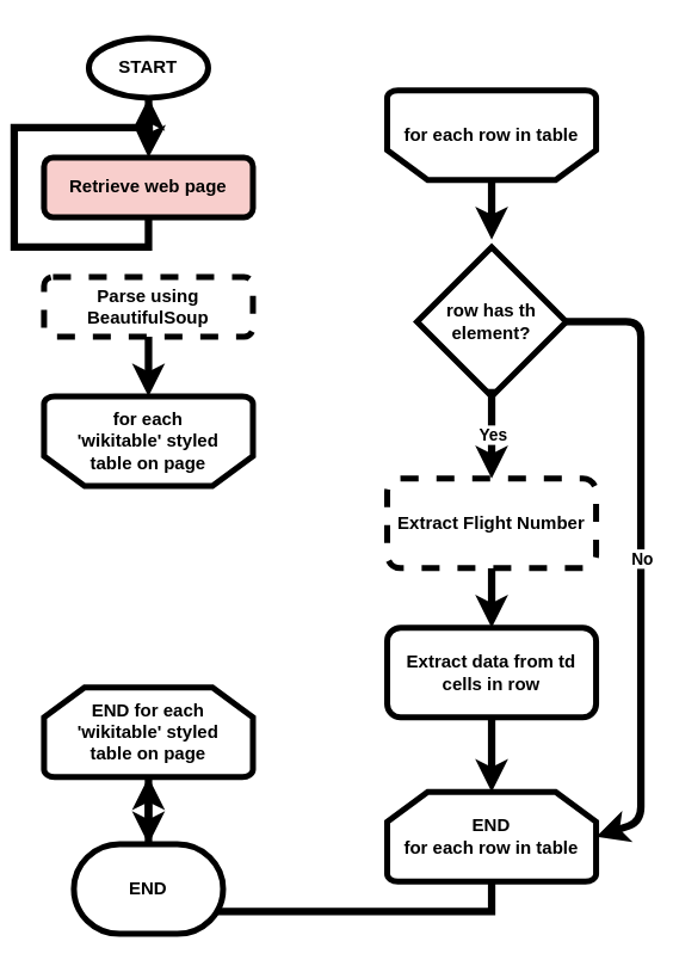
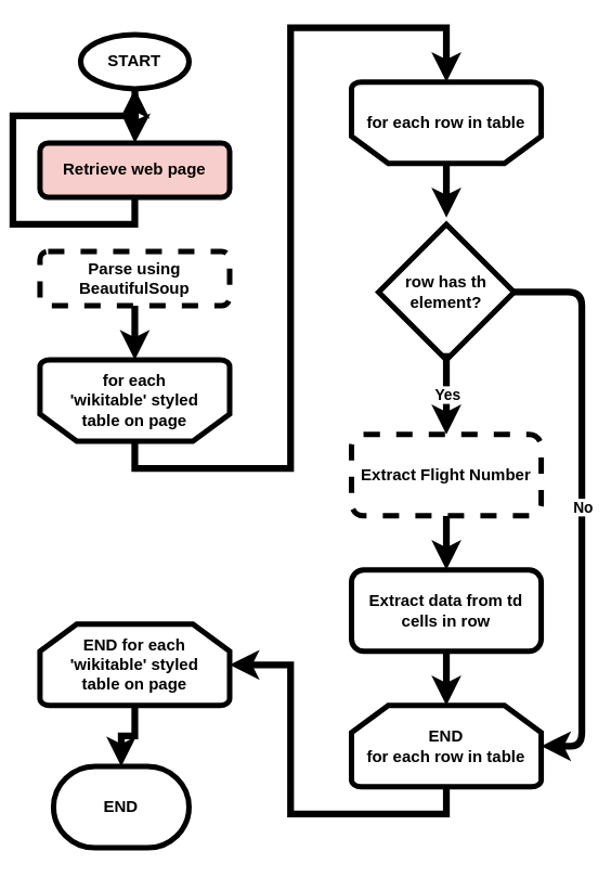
  <mxCell id="0" />
  <mxCell id="1" parent="0" />
  <mxCell id="2" style="edgeStyle=orthogonalEdgeStyle;rounded=0;orthogonalLoop=1;jettySize=auto;html=1;exitX=0.5;exitY=1;exitDx=0;exitDy=0;fontStyle=1;strokeWidth=5;" edge="1" parent="1" source="3" target="7"><mxGeometry relative="1" as="geometry" /></mxCell>
  <mxCell id="3" value="Retrieve web page" style="rounded=1;whiteSpace=wrap;html=1;fontSize=12;glass=0;strokeWidth=4;shadow=0;fontStyle=1;fillColor=#f8cecc;" vertex="1" parent="1"><mxGeometry x="20" y="105" width="140" height="40" as="geometry" /></mxCell>
  <mxCell id="4" style="edgeStyle=orthogonalEdgeStyle;rounded=0;orthogonalLoop=1;jettySize=auto;html=1;exitX=0.5;exitY=1;exitDx=0;exitDy=0;entryX=0.5;entryY=0;entryDx=0;entryDy=0;strokeWidth=5;" edge="1" parent="1" source="5"><mxGeometry relative="1" as="geometry"><mxPoint x="90" y="265" as="targetPoint" /></mxGeometry></mxCell>
  <mxCell id="5" value="Parse using BeautifulSoup" style="rounded=1;whiteSpace=wrap;html=1;fontSize=12;glass=0;strokeWidth=4;shadow=0;fontStyle=1;dashed=1;" vertex="1" parent="1"><mxGeometry x="20" y="185" width="140" height="40" as="geometry" /></mxCell>
  <mxCell id="6" style="edgeStyle=orthogonalEdgeStyle;rounded=0;orthogonalLoop=1;jettySize=auto;html=1;exitX=0.5;exitY=1;exitDx=0;exitDy=0;entryX=0.5;entryY=0;entryDx=0;entryDy=0;strokeWidth=5;" edge="1" parent="1" target="3"><mxGeometry relative="1" as="geometry"><mxPoint x="90" y="65" as="sourcePoint" /></mxGeometry></mxCell>
  <mxCell id="7" value="&lt;b&gt;START&lt;/b&gt;" style="strokeWidth=4;html=1;shape=mxgraph.flowchart.start_1;whiteSpace=wrap;" vertex="1" parent="1"><mxGeometry x="50" y="25" width="80" height="40" as="geometry" /></mxCell>
+ <mxCell id="8" style="edgeStyle=orthogonalEdgeStyle;rounded=0;orthogonalLoop=1;jettySize=auto;html=1;exitX=0.5;exitY=0;exitDx=0;exitDy=0;exitPerimeter=0;entryX=0.5;entryY=1;entryDx=0;entryDy=0;entryPerimeter=0;strokeWidth=5;" edge="1" parent="1" source="9" target="11"><mxGeometry relative="1" as="geometry"><Array as="points"><mxPoint x="90" y="345" /><mxPoint x="205" y="345" /><mxPoint x="205" y="20" /><mxPoint x="320" y="20" /></Array></mxGeometry></mxCell>
  <mxCell id="9" value="&lt;b&gt;for each&lt;br&gt;'wikitable' styled&lt;br&gt;table on page&lt;/b&gt;" style="strokeWidth=4;html=1;shape=mxgraph.flowchart.loop_limit;whiteSpace=wrap;flipV=1;" vertex="1" parent="1"><mxGeometry x="20" y="265" width="140" height="60" as="geometry" /></mxCell>
  <mxCell id="10" value="" style="edgeStyle=orthogonalEdgeStyle;rounded=0;orthogonalLoop=1;jettySize=auto;html=1;strokeWidth=5;" edge="1" parent="1" source="11"><mxGeometry relative="1" as="geometry"><mxPoint x="320" y="160" as="targetPoint" /></mxGeometry></mxCell>
  <mxCell id="11" value="&lt;b&gt;for each row in table&lt;/b&gt;" style="strokeWidth=4;html=1;shape=mxgraph.flowchart.loop_limit;whiteSpace=wrap;flipV=1;" vertex="1" parent="1"><mxGeometry x="250" y="60" width="140" height="60" as="geometry" /></mxCell>
  <mxCell id="12" value="&lt;b&gt;row has th element?&lt;/b&gt;" style="strokeWidth=4;html=1;shape=mxgraph.flowchart.decision;whiteSpace=wrap;" vertex="1" parent="1"><mxGeometry x="270" y="165" width="100" height="100" as="geometry" /></mxCell>
  <mxCell id="13" style="edgeStyle=orthogonalEdgeStyle;rounded=0;orthogonalLoop=1;jettySize=auto;html=1;exitX=0.5;exitY=1;exitDx=0;exitDy=0;entryX=0.5;entryY=1;entryDx=0;entryDy=0;entryPerimeter=0;strokeWidth=5;" edge="1" parent="1" source="14"><mxGeometry relative="1" as="geometry"><mxPoint x="320" y="420" as="targetPoint" /></mxGeometry></mxCell>
  <mxCell id="14" value="&lt;b&gt;Extract Flight Number&lt;/b&gt;" style="rounded=1;whiteSpace=wrap;html=1;strokeWidth=4;dashed=1;" vertex="1" parent="1"><mxGeometry x="250" y="320" width="140" height="60" as="geometry" /></mxCell>
  <mxCell id="15" value="" style="endArrow=classic;html=1;strokeWidth=5;entryX=0.5;entryY=0;entryDx=0;entryDy=0;" edge="1" parent="1" target="14"><mxGeometry relative="1" as="geometry"><mxPoint x="320" y="260" as="sourcePoint" /><mxPoint x="420" y="260" as="targetPoint" /></mxGeometry></mxCell>
  <mxCell id="16" value="&lt;b&gt;Yes&lt;/b&gt;" style="edgeLabel;resizable=0;html=1;align=center;verticalAlign=middle;" connectable="0" vertex="1" parent="15"><mxGeometry relative="1" as="geometry" /></mxCell>
  <mxCell id="17" style="edgeStyle=orthogonalEdgeStyle;rounded=0;orthogonalLoop=1;jettySize=auto;html=1;exitX=0.5;exitY=1;exitDx=0;exitDy=0;entryX=0.5;entryY=0;entryDx=0;entryDy=0;entryPerimeter=0;strokeWidth=5;" edge="1" parent="1" source="18" target="20"><mxGeometry relative="1" as="geometry" /></mxCell>
  <mxCell id="18" value="&lt;b&gt;Extract data from td cells in row&lt;/b&gt;" style="rounded=1;whiteSpace=wrap;html=1;strokeWidth=4;" vertex="1" parent="1"><mxGeometry x="250" y="420" width="140" height="60" as="geometry" /></mxCell>
  <mxCell id="19" style="edgeStyle=orthogonalEdgeStyle;rounded=0;orthogonalLoop=1;jettySize=auto;html=1;exitX=0.5;exitY=1;exitDx=0;exitDy=0;exitPerimeter=0;strokeWidth=5;" edge="1" parent="1" source="20" target="22"><mxGeometry relative="1" as="geometry" /></mxCell>
- <mxCell id="20" value="&lt;b&gt;END&lt;br&gt;for each row in table&lt;/b&gt;" style="strokeWidth=4;html=1;shape=mxgraph.flowchart.loop_limit;whiteSpace=wrap;" vertex="1" parent="1"><mxGeometry x="250" y="530" width="140" height="60" as="geometry" /></mxCell>
+ <mxCell id="20" value="&lt;b&gt;END&lt;br&gt;for each row in table&lt;/b&gt;" style="strokeWidth=4;html=1;shape=mxgraph.flowchart.loop_limit;whiteSpace=wrap;" vertex="1" parent="1"><mxGeometry x="250" y="520" width="140" height="60" as="geometry" /></mxCell>
  <mxCell id="21" style="edgeStyle=orthogonalEdgeStyle;rounded=0;orthogonalLoop=1;jettySize=auto;html=1;exitX=0.5;exitY=1;exitDx=0;exitDy=0;exitPerimeter=0;entryX=0.5;entryY=0;entryDx=0;entryDy=0;entryPerimeter=0;strokeWidth=5;" edge="1" parent="1" source="22" target="23"><mxGeometry relative="1" as="geometry" /></mxCell>
  <mxCell id="22" value="&lt;b&gt;END&amp;nbsp;&lt;/b&gt;&lt;b&gt;for each&lt;br&gt;'wikitable' styled&lt;br&gt;table on page&lt;/b&gt;" style="strokeWidth=4;html=1;shape=mxgraph.flowchart.loop_limit;whiteSpace=wrap;" vertex="1" parent="1"><mxGeometry x="20" y="460" width="140" height="60" as="geometry" /></mxCell>
- <mxCell id="23" value="&lt;b&gt;END&lt;/b&gt;" style="strokeWidth=4;html=1;shape=mxgraph.flowchart.terminator;whiteSpace=wrap;" vertex="1" parent="1"><mxGeometry x="40" y="565" width="100" height="60" as="geometry" /></mxCell>
+ <mxCell id="23" value="&lt;b&gt;END&lt;/b&gt;" style="strokeWidth=4;html=1;shape=mxgraph.flowchart.terminator;whiteSpace=wrap;" vertex="1" parent="1"><mxGeometry x="30" y="565" width="100" height="60" as="geometry" /></mxCell>
  <mxCell id="24" value="" style="endArrow=classic;html=1;strokeWidth=5;entryX=1;entryY=0.5;entryDx=0;entryDy=0;entryPerimeter=0;" edge="1" parent="1" target="20"><mxGeometry relative="1" as="geometry"><mxPoint x="370" y="215" as="sourcePoint" /><mxPoint x="470" y="215" as="targetPoint" /><Array as="points"><mxPoint x="420" y="215" /><mxPoint x="420" y="550" /></Array></mxGeometry></mxCell>
  <mxCell id="25" value="&lt;b&gt;No&lt;/b&gt;" style="edgeLabel;resizable=0;html=1;align=center;verticalAlign=middle;" connectable="0" vertex="1" parent="24"><mxGeometry relative="1" as="geometry" /></mxCell>
